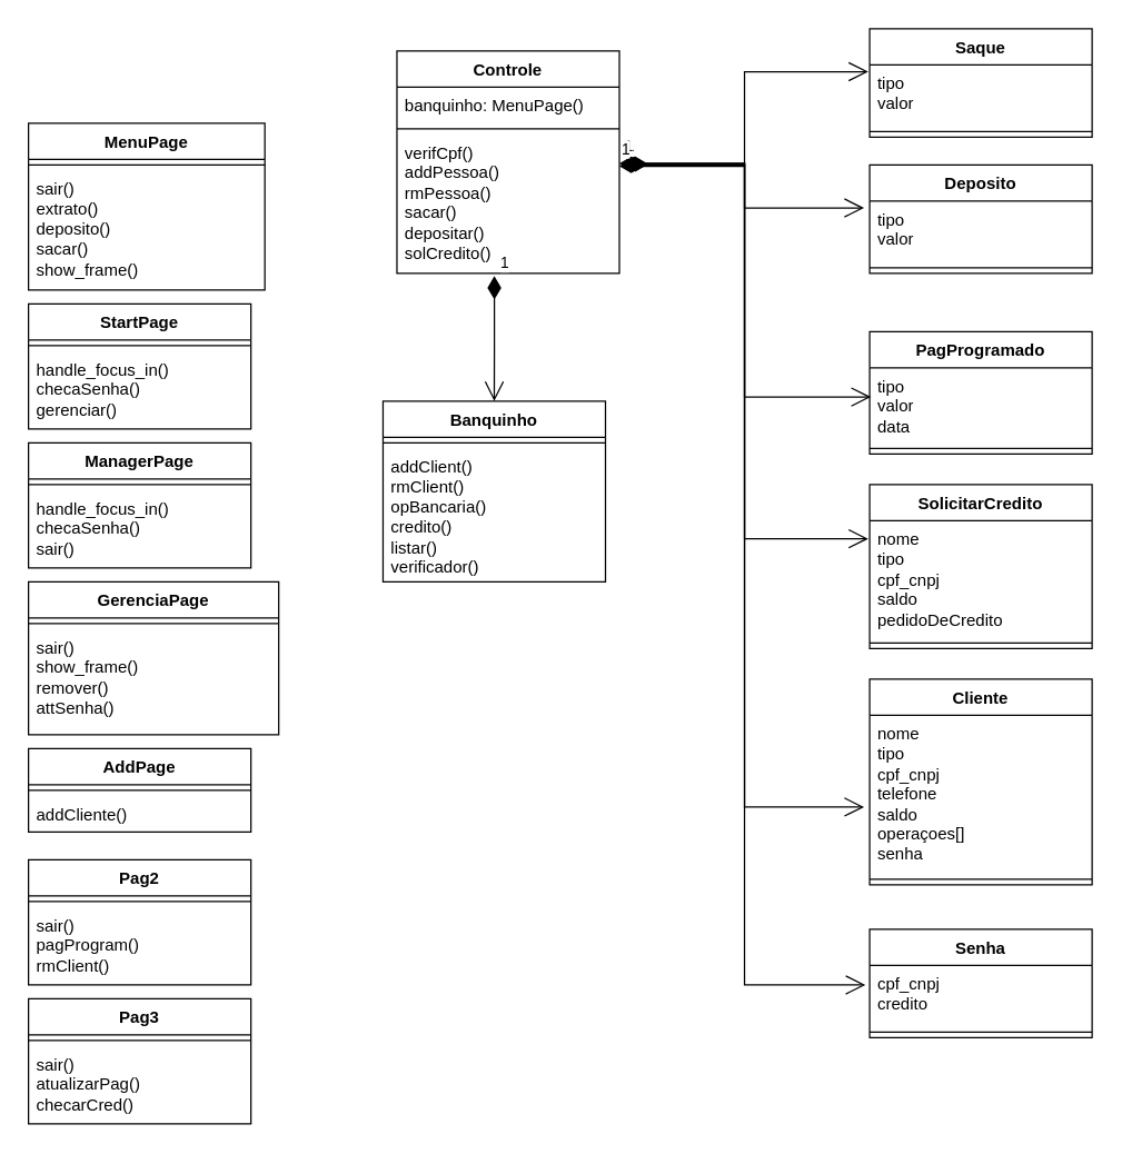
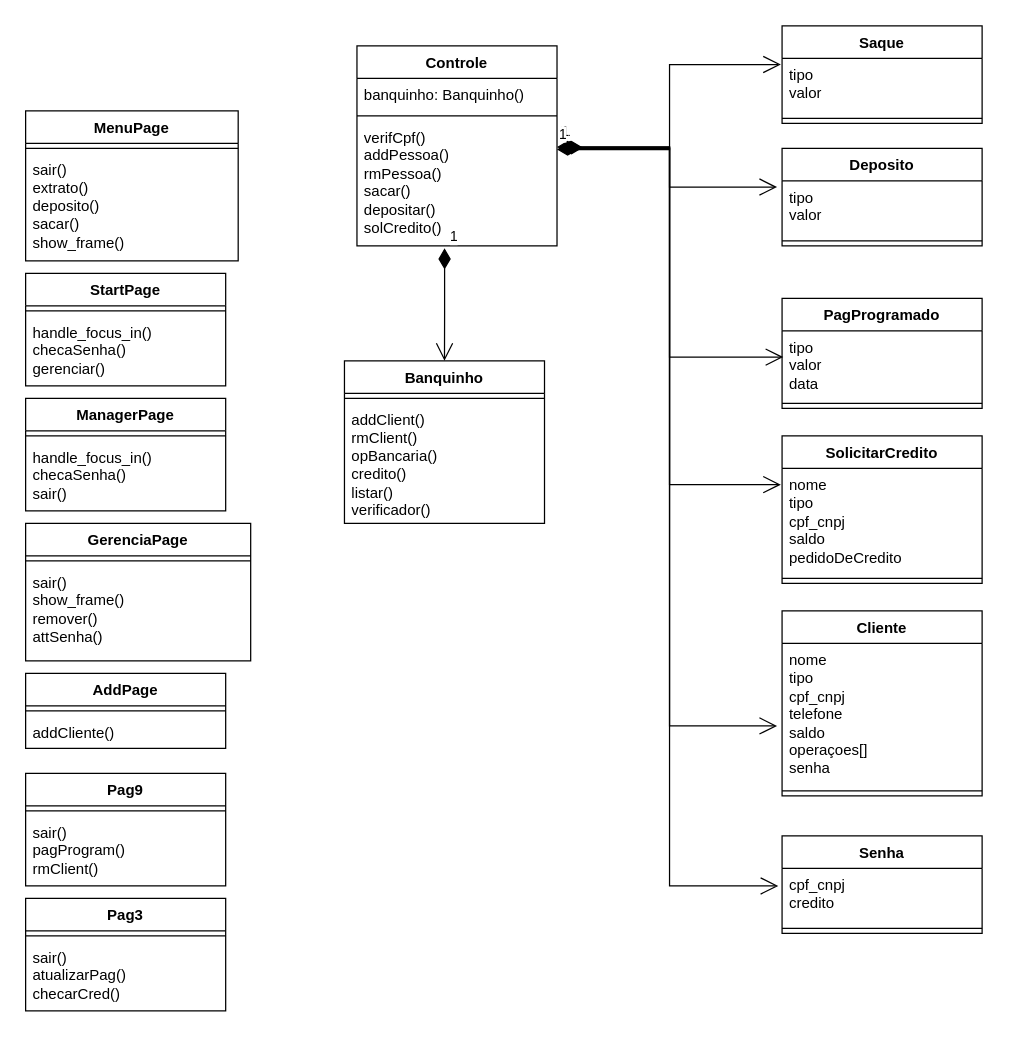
  <mxCell id="0" />
  <mxCell id="1" parent="0" />
  <mxCell id="2" value="Controle" style="swimlane;fontStyle=1;align=center;verticalAlign=top;childLayout=stackLayout;horizontal=1;startSize=26;horizontalStack=0;resizeParent=1;resizeParentMax=0;resizeLast=0;collapsible=1;marginBottom=0;whiteSpace=wrap;html=1;" parent="1" vertex="1"><mxGeometry x="285" y="36" width="160" height="160" as="geometry" /></mxCell>
- <mxCell id="3" value="banquinho: MenuPage()" style="text;strokeColor=none;fillColor=none;align=left;verticalAlign=top;spacingLeft=4;spacingRight=4;overflow=hidden;rotatable=0;points=[[0,0.5],[1,0.5]];portConstraint=eastwest;whiteSpace=wrap;html=1;" parent="2" vertex="1"><mxGeometry y="26" width="160" height="26" as="geometry" /></mxCell>
+ <mxCell id="3" value="banquinho: Banquinho()" style="text;strokeColor=none;fillColor=none;align=left;verticalAlign=top;spacingLeft=4;spacingRight=4;overflow=hidden;rotatable=0;points=[[0,0.5],[1,0.5]];portConstraint=eastwest;whiteSpace=wrap;html=1;" parent="2" vertex="1"><mxGeometry y="26" width="160" height="26" as="geometry" /></mxCell>
  <mxCell id="4" value="" style="line;strokeWidth=1;fillColor=none;align=left;verticalAlign=middle;spacingTop=-1;spacingLeft=3;spacingRight=3;rotatable=0;labelPosition=right;points=[];portConstraint=eastwest;strokeColor=inherit;" parent="2" vertex="1"><mxGeometry y="52" width="160" height="8" as="geometry" /></mxCell>
  <mxCell id="5" value="&lt;div&gt;verifCpf()&lt;/div&gt;&lt;div&gt;addPessoa()&lt;/div&gt;&lt;div&gt;rmPessoa()&lt;/div&gt;&lt;div&gt;sacar()&lt;/div&gt;&lt;div&gt;depositar()&lt;/div&gt;&lt;div&gt;solCredito()&lt;br&gt;&lt;/div&gt;&lt;div&gt;&lt;br&gt;&lt;/div&gt;" style="text;strokeColor=none;fillColor=none;align=left;verticalAlign=top;spacingLeft=4;spacingRight=4;overflow=hidden;rotatable=0;points=[[0,0.5],[1,0.5]];portConstraint=eastwest;whiteSpace=wrap;html=1;" parent="2" vertex="1"><mxGeometry y="60" width="160" height="100" as="geometry" /></mxCell>
  <mxCell id="6" value="Banquinho" style="swimlane;fontStyle=1;align=center;verticalAlign=top;childLayout=stackLayout;horizontal=1;startSize=26;horizontalStack=0;resizeParent=1;resizeParentMax=0;resizeLast=0;collapsible=1;marginBottom=0;whiteSpace=wrap;html=1;" parent="1" vertex="1"><mxGeometry x="275" y="288" width="160" height="130" as="geometry" /></mxCell>
  <mxCell id="7" value="" style="line;strokeWidth=1;fillColor=none;align=left;verticalAlign=middle;spacingTop=-1;spacingLeft=3;spacingRight=3;rotatable=0;labelPosition=right;points=[];portConstraint=eastwest;strokeColor=inherit;" parent="6" vertex="1"><mxGeometry y="26" width="160" height="8" as="geometry" /></mxCell>
  <mxCell id="8" value="&lt;div&gt;addClient()&lt;/div&gt;&lt;div&gt;rmClient()&lt;/div&gt;&lt;div&gt;opBancaria()&lt;/div&gt;&lt;div&gt;credito()&lt;/div&gt;&lt;div&gt;listar()&lt;/div&gt;&lt;div&gt;verificador()&lt;br&gt;&lt;/div&gt;" style="text;strokeColor=none;fillColor=none;align=left;verticalAlign=top;spacingLeft=4;spacingRight=4;overflow=hidden;rotatable=0;points=[[0,0.5],[1,0.5]];portConstraint=eastwest;whiteSpace=wrap;html=1;" parent="6" vertex="1"><mxGeometry y="34" width="160" height="96" as="geometry" /></mxCell>
  <mxCell id="9" value="1" style="endArrow=open;html=1;endSize=12;startArrow=diamondThin;startSize=14;startFill=1;edgeStyle=orthogonalEdgeStyle;align=left;verticalAlign=bottom;rounded=0;exitX=0.438;exitY=1.02;exitDx=0;exitDy=0;exitPerimeter=0;entryX=0.5;entryY=0;entryDx=0;entryDy=0;" parent="1" source="5" target="6" edge="1"><mxGeometry x="-1" y="3" relative="1" as="geometry"><mxPoint x="305" y="228" as="sourcePoint" /><mxPoint x="465" y="228" as="targetPoint" /><Array as="points"><mxPoint x="355" y="248" /><mxPoint x="355" y="248" /></Array></mxGeometry></mxCell>
  <mxCell id="10" value="Saque" style="swimlane;fontStyle=1;align=center;verticalAlign=top;childLayout=stackLayout;horizontal=1;startSize=26;horizontalStack=0;resizeParent=1;resizeParentMax=0;resizeLast=0;collapsible=1;marginBottom=0;whiteSpace=wrap;html=1;" parent="1" vertex="1"><mxGeometry x="625" y="20" width="160" height="78" as="geometry" /></mxCell>
  <mxCell id="11" value="&lt;div&gt;tipo&lt;/div&gt;&lt;div&gt;valor&lt;/div&gt;" style="text;strokeColor=none;fillColor=none;align=left;verticalAlign=top;spacingLeft=4;spacingRight=4;overflow=hidden;rotatable=0;points=[[0,0.5],[1,0.5]];portConstraint=eastwest;whiteSpace=wrap;html=1;" parent="10" vertex="1"><mxGeometry y="26" width="160" height="44" as="geometry" /></mxCell>
  <mxCell id="12" value="" style="line;strokeWidth=1;fillColor=none;align=left;verticalAlign=middle;spacingTop=-1;spacingLeft=3;spacingRight=3;rotatable=0;labelPosition=right;points=[];portConstraint=eastwest;strokeColor=inherit;" parent="10" vertex="1"><mxGeometry y="70" width="160" height="8" as="geometry" /></mxCell>
  <mxCell id="13" value="Deposito" style="swimlane;fontStyle=1;align=center;verticalAlign=top;childLayout=stackLayout;horizontal=1;startSize=26;horizontalStack=0;resizeParent=1;resizeParentMax=0;resizeLast=0;collapsible=1;marginBottom=0;whiteSpace=wrap;html=1;" parent="1" vertex="1"><mxGeometry x="625" y="118" width="160" height="78" as="geometry" /></mxCell>
  <mxCell id="14" value="&lt;div&gt;tipo&lt;/div&gt;&lt;div&gt;valor&lt;br&gt;&lt;/div&gt;" style="text;strokeColor=none;fillColor=none;align=left;verticalAlign=top;spacingLeft=4;spacingRight=4;overflow=hidden;rotatable=0;points=[[0,0.5],[1,0.5]];portConstraint=eastwest;whiteSpace=wrap;html=1;" parent="13" vertex="1"><mxGeometry y="26" width="160" height="44" as="geometry" /></mxCell>
  <mxCell id="15" value="" style="line;strokeWidth=1;fillColor=none;align=left;verticalAlign=middle;spacingTop=-1;spacingLeft=3;spacingRight=3;rotatable=0;labelPosition=right;points=[];portConstraint=eastwest;strokeColor=inherit;" parent="13" vertex="1"><mxGeometry y="70" width="160" height="8" as="geometry" /></mxCell>
  <mxCell id="16" value="PagProgramado" style="swimlane;fontStyle=1;align=center;verticalAlign=top;childLayout=stackLayout;horizontal=1;startSize=26;horizontalStack=0;resizeParent=1;resizeParentMax=0;resizeLast=0;collapsible=1;marginBottom=0;whiteSpace=wrap;html=1;" parent="1" vertex="1"><mxGeometry x="625" y="238" width="160" height="88" as="geometry" /></mxCell>
  <mxCell id="17" value="&lt;div&gt;tipo&lt;/div&gt;&lt;div&gt;valor&lt;/div&gt;&lt;div&gt;data&lt;br&gt;&lt;/div&gt;" style="text;strokeColor=none;fillColor=none;align=left;verticalAlign=top;spacingLeft=4;spacingRight=4;overflow=hidden;rotatable=0;points=[[0,0.5],[1,0.5]];portConstraint=eastwest;whiteSpace=wrap;html=1;" parent="16" vertex="1"><mxGeometry y="26" width="160" height="54" as="geometry" /></mxCell>
  <mxCell id="18" value="" style="line;strokeWidth=1;fillColor=none;align=left;verticalAlign=middle;spacingTop=-1;spacingLeft=3;spacingRight=3;rotatable=0;labelPosition=right;points=[];portConstraint=eastwest;strokeColor=inherit;" parent="16" vertex="1"><mxGeometry y="80" width="160" height="8" as="geometry" /></mxCell>
  <mxCell id="19" value="SolicitarCredito" style="swimlane;fontStyle=1;align=center;verticalAlign=top;childLayout=stackLayout;horizontal=1;startSize=26;horizontalStack=0;resizeParent=1;resizeParentMax=0;resizeLast=0;collapsible=1;marginBottom=0;whiteSpace=wrap;html=1;" parent="1" vertex="1"><mxGeometry x="625" y="348" width="160" height="118" as="geometry" /></mxCell>
  <mxCell id="20" value="&lt;div&gt;nome&lt;/div&gt;&lt;div&gt;tipo&lt;/div&gt;&lt;div&gt;cpf_cnpj&lt;/div&gt;&lt;div&gt;saldo&lt;/div&gt;&lt;div&gt;pedidoDeCredito&lt;br&gt;&lt;/div&gt;" style="text;strokeColor=none;fillColor=none;align=left;verticalAlign=top;spacingLeft=4;spacingRight=4;overflow=hidden;rotatable=0;points=[[0,0.5],[1,0.5]];portConstraint=eastwest;whiteSpace=wrap;html=1;" parent="19" vertex="1"><mxGeometry y="26" width="160" height="84" as="geometry" /></mxCell>
  <mxCell id="21" value="" style="line;strokeWidth=1;fillColor=none;align=left;verticalAlign=middle;spacingTop=-1;spacingLeft=3;spacingRight=3;rotatable=0;labelPosition=right;points=[];portConstraint=eastwest;strokeColor=inherit;" parent="19" vertex="1"><mxGeometry y="110" width="160" height="8" as="geometry" /></mxCell>
  <mxCell id="22" value="Cliente" style="swimlane;fontStyle=1;align=center;verticalAlign=top;childLayout=stackLayout;horizontal=1;startSize=26;horizontalStack=0;resizeParent=1;resizeParentMax=0;resizeLast=0;collapsible=1;marginBottom=0;whiteSpace=wrap;html=1;" parent="1" vertex="1"><mxGeometry x="625" y="488" width="160" height="148" as="geometry" /></mxCell>
  <mxCell id="23" value="&lt;div&gt;nome&lt;/div&gt;&lt;div&gt;tipo&lt;/div&gt;&lt;div&gt;cpf_cnpj&lt;/div&gt;&lt;div&gt;telefone&lt;/div&gt;&lt;div&gt;saldo&lt;/div&gt;&lt;div&gt;operaçoes[]&lt;/div&gt;&lt;div&gt;senha&lt;br&gt;&lt;/div&gt;" style="text;strokeColor=none;fillColor=none;align=left;verticalAlign=top;spacingLeft=4;spacingRight=4;overflow=hidden;rotatable=0;points=[[0,0.5],[1,0.5]];portConstraint=eastwest;whiteSpace=wrap;html=1;" parent="22" vertex="1"><mxGeometry y="26" width="160" height="114" as="geometry" /></mxCell>
  <mxCell id="24" value="" style="line;strokeWidth=1;fillColor=none;align=left;verticalAlign=middle;spacingTop=-1;spacingLeft=3;spacingRight=3;rotatable=0;labelPosition=right;points=[];portConstraint=eastwest;strokeColor=inherit;" parent="22" vertex="1"><mxGeometry y="140" width="160" height="8" as="geometry" /></mxCell>
  <mxCell id="25" value="Senha" style="swimlane;fontStyle=1;align=center;verticalAlign=top;childLayout=stackLayout;horizontal=1;startSize=26;horizontalStack=0;resizeParent=1;resizeParentMax=0;resizeLast=0;collapsible=1;marginBottom=0;whiteSpace=wrap;html=1;" parent="1" vertex="1"><mxGeometry x="625" y="668" width="160" height="78" as="geometry" /></mxCell>
  <mxCell id="26" value="&lt;div&gt;cpf_cnpj&lt;/div&gt;&lt;div&gt;credito&lt;br&gt;&lt;/div&gt;" style="text;strokeColor=none;fillColor=none;align=left;verticalAlign=top;spacingLeft=4;spacingRight=4;overflow=hidden;rotatable=0;points=[[0,0.5],[1,0.5]];portConstraint=eastwest;whiteSpace=wrap;html=1;" parent="25" vertex="1"><mxGeometry y="26" width="160" height="44" as="geometry" /></mxCell>
  <mxCell id="27" value="" style="line;strokeWidth=1;fillColor=none;align=left;verticalAlign=middle;spacingTop=-1;spacingLeft=3;spacingRight=3;rotatable=0;labelPosition=right;points=[];portConstraint=eastwest;strokeColor=inherit;" parent="25" vertex="1"><mxGeometry y="70" width="160" height="8" as="geometry" /></mxCell>
  <mxCell id="28" value="1" style="endArrow=open;html=1;endSize=12;startArrow=diamondThin;startSize=14;startFill=1;edgeStyle=orthogonalEdgeStyle;align=left;verticalAlign=bottom;rounded=0;exitX=1.006;exitY=0.22;exitDx=0;exitDy=0;entryX=-0.025;entryY=0.114;entryDx=0;entryDy=0;entryPerimeter=0;exitPerimeter=0;" parent="1" source="5" target="14" edge="1"><mxGeometry x="-1" y="3" relative="1" as="geometry"><mxPoint x="255" y="688" as="sourcePoint" /><mxPoint x="445" y="508" as="targetPoint" /></mxGeometry></mxCell>
  <mxCell id="29" value="1" style="endArrow=open;html=1;endSize=12;startArrow=diamondThin;startSize=14;startFill=1;edgeStyle=orthogonalEdgeStyle;align=left;verticalAlign=bottom;rounded=0;exitX=1.019;exitY=0.22;exitDx=0;exitDy=0;entryX=0.006;entryY=0.389;entryDx=0;entryDy=0;entryPerimeter=0;exitPerimeter=0;" parent="1" source="5" target="17" edge="1"><mxGeometry x="-1" y="3" relative="1" as="geometry"><mxPoint x="245" y="658" as="sourcePoint" /><mxPoint x="405" y="658" as="targetPoint" /></mxGeometry></mxCell>
  <mxCell id="30" value="1" style="endArrow=open;html=1;endSize=12;startArrow=diamondThin;startSize=14;startFill=1;edgeStyle=orthogonalEdgeStyle;align=left;verticalAlign=bottom;rounded=0;entryX=-0.019;entryY=0.318;entryDx=0;entryDy=0;entryPerimeter=0;exitX=1;exitY=0.21;exitDx=0;exitDy=0;exitPerimeter=0;" parent="1" source="5" target="26" edge="1"><mxGeometry x="-1" y="3" relative="1" as="geometry"><mxPoint x="475" y="248" as="sourcePoint" /><mxPoint x="390" y="538" as="targetPoint" /></mxGeometry></mxCell>
  <mxCell id="31" value="1" style="endArrow=open;html=1;endSize=12;startArrow=diamondThin;startSize=14;startFill=1;edgeStyle=orthogonalEdgeStyle;align=left;verticalAlign=bottom;rounded=0;exitX=1.019;exitY=0.21;exitDx=0;exitDy=0;entryX=-0.025;entryY=0.579;entryDx=0;entryDy=0;entryPerimeter=0;exitPerimeter=0;" parent="1" source="5" target="23" edge="1"><mxGeometry x="-1" y="3" relative="1" as="geometry"><mxPoint x="255" y="638" as="sourcePoint" /><mxPoint x="415" y="638" as="targetPoint" /></mxGeometry></mxCell>
  <mxCell id="32" value="1" style="endArrow=open;html=1;endSize=12;startArrow=diamondThin;startSize=14;startFill=1;edgeStyle=orthogonalEdgeStyle;align=left;verticalAlign=bottom;rounded=0;entryX=-0.006;entryY=0.155;entryDx=0;entryDy=0;entryPerimeter=0;exitX=1.013;exitY=0.21;exitDx=0;exitDy=0;exitPerimeter=0;" parent="1" source="5" target="20" edge="1"><mxGeometry x="-1" y="3" relative="1" as="geometry"><mxPoint x="375" y="428" as="sourcePoint" /><mxPoint x="535" y="428" as="targetPoint" /></mxGeometry></mxCell>
  <mxCell id="33" value="1" style="endArrow=open;html=1;endSize=12;startArrow=diamondThin;startSize=14;startFill=1;edgeStyle=orthogonalEdgeStyle;align=left;verticalAlign=bottom;rounded=0;exitX=1;exitY=0.23;exitDx=0;exitDy=0;entryX=-0.006;entryY=0.114;entryDx=0;entryDy=0;entryPerimeter=0;exitPerimeter=0;" parent="1" source="5" target="11" edge="1"><mxGeometry x="-1" y="3" relative="1" as="geometry"><mxPoint x="275" y="658" as="sourcePoint" /><mxPoint x="425" y="308" as="targetPoint" /></mxGeometry></mxCell>
  <mxCell id="34" value="ManagerPage" style="swimlane;fontStyle=1;align=center;verticalAlign=top;childLayout=stackLayout;horizontal=1;startSize=26;horizontalStack=0;resizeParent=1;resizeParentMax=0;resizeLast=0;collapsible=1;marginBottom=0;whiteSpace=wrap;html=1;" parent="1" vertex="1"><mxGeometry x="20" y="318" width="160" height="90" as="geometry" /></mxCell>
  <mxCell id="35" value="" style="line;strokeWidth=1;fillColor=none;align=left;verticalAlign=middle;spacingTop=-1;spacingLeft=3;spacingRight=3;rotatable=0;labelPosition=right;points=[];portConstraint=eastwest;strokeColor=inherit;" parent="34" vertex="1"><mxGeometry y="26" width="160" height="8" as="geometry" /></mxCell>
  <mxCell id="36" value="&lt;div&gt;handle_focus_in()&lt;/div&gt;&lt;div&gt;checaSenha()&lt;/div&gt;&lt;div&gt;sair()&lt;br&gt;&lt;/div&gt;" style="text;strokeColor=none;fillColor=none;align=left;verticalAlign=top;spacingLeft=4;spacingRight=4;overflow=hidden;rotatable=0;points=[[0,0.5],[1,0.5]];portConstraint=eastwest;whiteSpace=wrap;html=1;" parent="34" vertex="1"><mxGeometry y="34" width="160" height="56" as="geometry" /></mxCell>
  <mxCell id="37" value="GerenciaPage" style="swimlane;fontStyle=1;align=center;verticalAlign=top;childLayout=stackLayout;horizontal=1;startSize=26;horizontalStack=0;resizeParent=1;resizeParentMax=0;resizeLast=0;collapsible=1;marginBottom=0;whiteSpace=wrap;html=1;" parent="1" vertex="1"><mxGeometry x="20" y="418" width="180" height="110" as="geometry" /></mxCell>
  <mxCell id="38" value="" style="line;strokeWidth=1;fillColor=none;align=left;verticalAlign=middle;spacingTop=-1;spacingLeft=3;spacingRight=3;rotatable=0;labelPosition=right;points=[];portConstraint=eastwest;strokeColor=inherit;" parent="37" vertex="1"><mxGeometry y="26" width="180" height="8" as="geometry" /></mxCell>
  <mxCell id="39" value="sair()&lt;br&gt;show_frame()&lt;br&gt;remover()&lt;br&gt;attSenha()" style="text;strokeColor=none;fillColor=none;align=left;verticalAlign=top;spacingLeft=4;spacingRight=4;overflow=hidden;rotatable=0;points=[[0,0.5],[1,0.5]];portConstraint=eastwest;whiteSpace=wrap;html=1;" parent="37" vertex="1"><mxGeometry y="34" width="180" height="76" as="geometry" /></mxCell>
  <mxCell id="40" value="StartPage" style="swimlane;fontStyle=1;align=center;verticalAlign=top;childLayout=stackLayout;horizontal=1;startSize=26;horizontalStack=0;resizeParent=1;resizeParentMax=0;resizeLast=0;collapsible=1;marginBottom=0;whiteSpace=wrap;html=1;" parent="1" vertex="1"><mxGeometry x="20" y="218" width="160" height="90" as="geometry" /></mxCell>
  <mxCell id="41" value="" style="line;strokeWidth=1;fillColor=none;align=left;verticalAlign=middle;spacingTop=-1;spacingLeft=3;spacingRight=3;rotatable=0;labelPosition=right;points=[];portConstraint=eastwest;strokeColor=inherit;" parent="40" vertex="1"><mxGeometry y="26" width="160" height="8" as="geometry" /></mxCell>
  <mxCell id="42" value="&lt;div&gt;handle_focus_in()&lt;/div&gt;&lt;div&gt;checaSenha()&lt;/div&gt;&lt;div&gt;gerenciar()&lt;br&gt;&lt;/div&gt;" style="text;strokeColor=none;fillColor=none;align=left;verticalAlign=top;spacingLeft=4;spacingRight=4;overflow=hidden;rotatable=0;points=[[0,0.5],[1,0.5]];portConstraint=eastwest;whiteSpace=wrap;html=1;" parent="40" vertex="1"><mxGeometry y="34" width="160" height="56" as="geometry" /></mxCell>
  <mxCell id="43" value="MenuPage" style="swimlane;fontStyle=1;align=center;verticalAlign=top;childLayout=stackLayout;horizontal=1;startSize=26;horizontalStack=0;resizeParent=1;resizeParentMax=0;resizeLast=0;collapsible=1;marginBottom=0;whiteSpace=wrap;html=1;" parent="1" vertex="1"><mxGeometry x="20" y="88" width="170" height="120" as="geometry" /></mxCell>
  <mxCell id="44" value="" style="line;strokeWidth=1;fillColor=none;align=left;verticalAlign=middle;spacingTop=-1;spacingLeft=3;spacingRight=3;rotatable=0;labelPosition=right;points=[];portConstraint=eastwest;strokeColor=inherit;" parent="43" vertex="1"><mxGeometry y="26" width="170" height="8" as="geometry" /></mxCell>
  <mxCell id="45" value="sair()&lt;br&gt;extrato()&lt;br&gt;deposito()&lt;br&gt;sacar()&lt;br&gt;show_frame()" style="text;strokeColor=none;fillColor=none;align=left;verticalAlign=top;spacingLeft=4;spacingRight=4;overflow=hidden;rotatable=0;points=[[0,0.5],[1,0.5]];portConstraint=eastwest;whiteSpace=wrap;html=1;" parent="43" vertex="1"><mxGeometry y="34" width="170" height="86" as="geometry" /></mxCell>
  <mxCell id="46" value="AddPage" style="swimlane;fontStyle=1;align=center;verticalAlign=top;childLayout=stackLayout;horizontal=1;startSize=26;horizontalStack=0;resizeParent=1;resizeParentMax=0;resizeLast=0;collapsible=1;marginBottom=0;whiteSpace=wrap;html=1;" vertex="1" parent="1"><mxGeometry x="20" y="538" width="160" height="60" as="geometry" /></mxCell>
  <mxCell id="47" value="" style="line;strokeWidth=1;fillColor=none;align=left;verticalAlign=middle;spacingTop=-1;spacingLeft=3;spacingRight=3;rotatable=0;labelPosition=right;points=[];portConstraint=eastwest;strokeColor=inherit;" vertex="1" parent="46"><mxGeometry y="26" width="160" height="8" as="geometry" /></mxCell>
  <mxCell id="48" value="addCliente()" style="text;strokeColor=none;fillColor=none;align=left;verticalAlign=top;spacingLeft=4;spacingRight=4;overflow=hidden;rotatable=0;points=[[0,0.5],[1,0.5]];portConstraint=eastwest;whiteSpace=wrap;html=1;" vertex="1" parent="46"><mxGeometry y="34" width="160" height="26" as="geometry" /></mxCell>
- <mxCell id="49" value="Pag2" style="swimlane;fontStyle=1;align=center;verticalAlign=top;childLayout=stackLayout;horizontal=1;startSize=26;horizontalStack=0;resizeParent=1;resizeParentMax=0;resizeLast=0;collapsible=1;marginBottom=0;whiteSpace=wrap;html=1;" vertex="1" parent="1"><mxGeometry x="20" y="618" width="160" height="90" as="geometry" /></mxCell>
+ <mxCell id="49" value="Pag9" style="swimlane;fontStyle=1;align=center;verticalAlign=top;childLayout=stackLayout;horizontal=1;startSize=26;horizontalStack=0;resizeParent=1;resizeParentMax=0;resizeLast=0;collapsible=1;marginBottom=0;whiteSpace=wrap;html=1;" vertex="1" parent="1"><mxGeometry x="20" y="618" width="160" height="90" as="geometry" /></mxCell>
  <mxCell id="50" value="" style="line;strokeWidth=1;fillColor=none;align=left;verticalAlign=middle;spacingTop=-1;spacingLeft=3;spacingRight=3;rotatable=0;labelPosition=right;points=[];portConstraint=eastwest;strokeColor=inherit;" vertex="1" parent="49"><mxGeometry y="26" width="160" height="8" as="geometry" /></mxCell>
  <mxCell id="51" value="sair()&lt;br&gt;pagProgram()&lt;br&gt;rmClient()" style="text;strokeColor=none;fillColor=none;align=left;verticalAlign=top;spacingLeft=4;spacingRight=4;overflow=hidden;rotatable=0;points=[[0,0.5],[1,0.5]];portConstraint=eastwest;whiteSpace=wrap;html=1;" vertex="1" parent="49"><mxGeometry y="34" width="160" height="56" as="geometry" /></mxCell>
  <mxCell id="52" value="Pag3" style="swimlane;fontStyle=1;align=center;verticalAlign=top;childLayout=stackLayout;horizontal=1;startSize=26;horizontalStack=0;resizeParent=1;resizeParentMax=0;resizeLast=0;collapsible=1;marginBottom=0;whiteSpace=wrap;html=1;" vertex="1" parent="1"><mxGeometry x="20" y="718" width="160" height="90" as="geometry" /></mxCell>
  <mxCell id="53" value="" style="line;strokeWidth=1;fillColor=none;align=left;verticalAlign=middle;spacingTop=-1;spacingLeft=3;spacingRight=3;rotatable=0;labelPosition=right;points=[];portConstraint=eastwest;strokeColor=inherit;" vertex="1" parent="52"><mxGeometry y="26" width="160" height="8" as="geometry" /></mxCell>
  <mxCell id="54" value="sair()&lt;br&gt;atualizarPag()&lt;br&gt;checarCred()" style="text;strokeColor=none;fillColor=none;align=left;verticalAlign=top;spacingLeft=4;spacingRight=4;overflow=hidden;rotatable=0;points=[[0,0.5],[1,0.5]];portConstraint=eastwest;whiteSpace=wrap;html=1;" vertex="1" parent="52"><mxGeometry y="34" width="160" height="56" as="geometry" /></mxCell>
